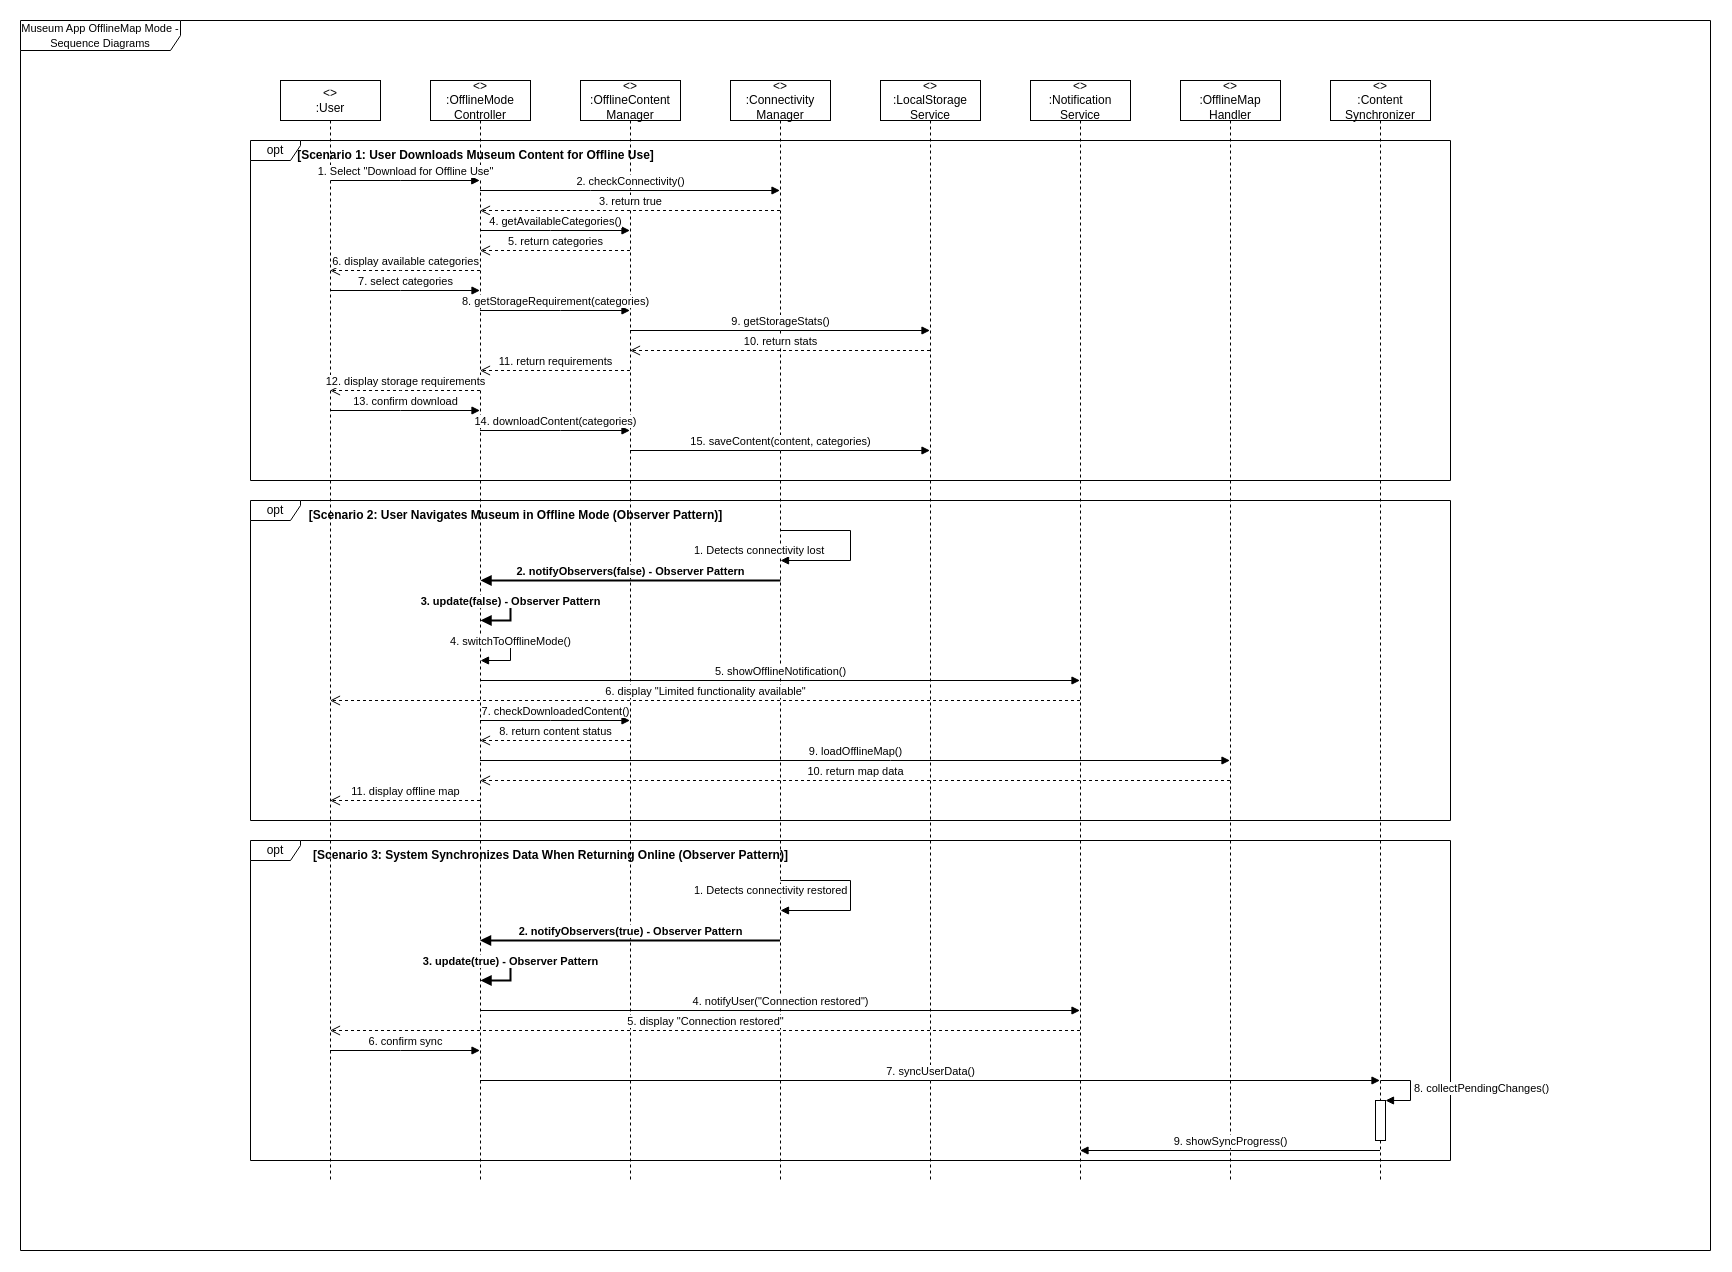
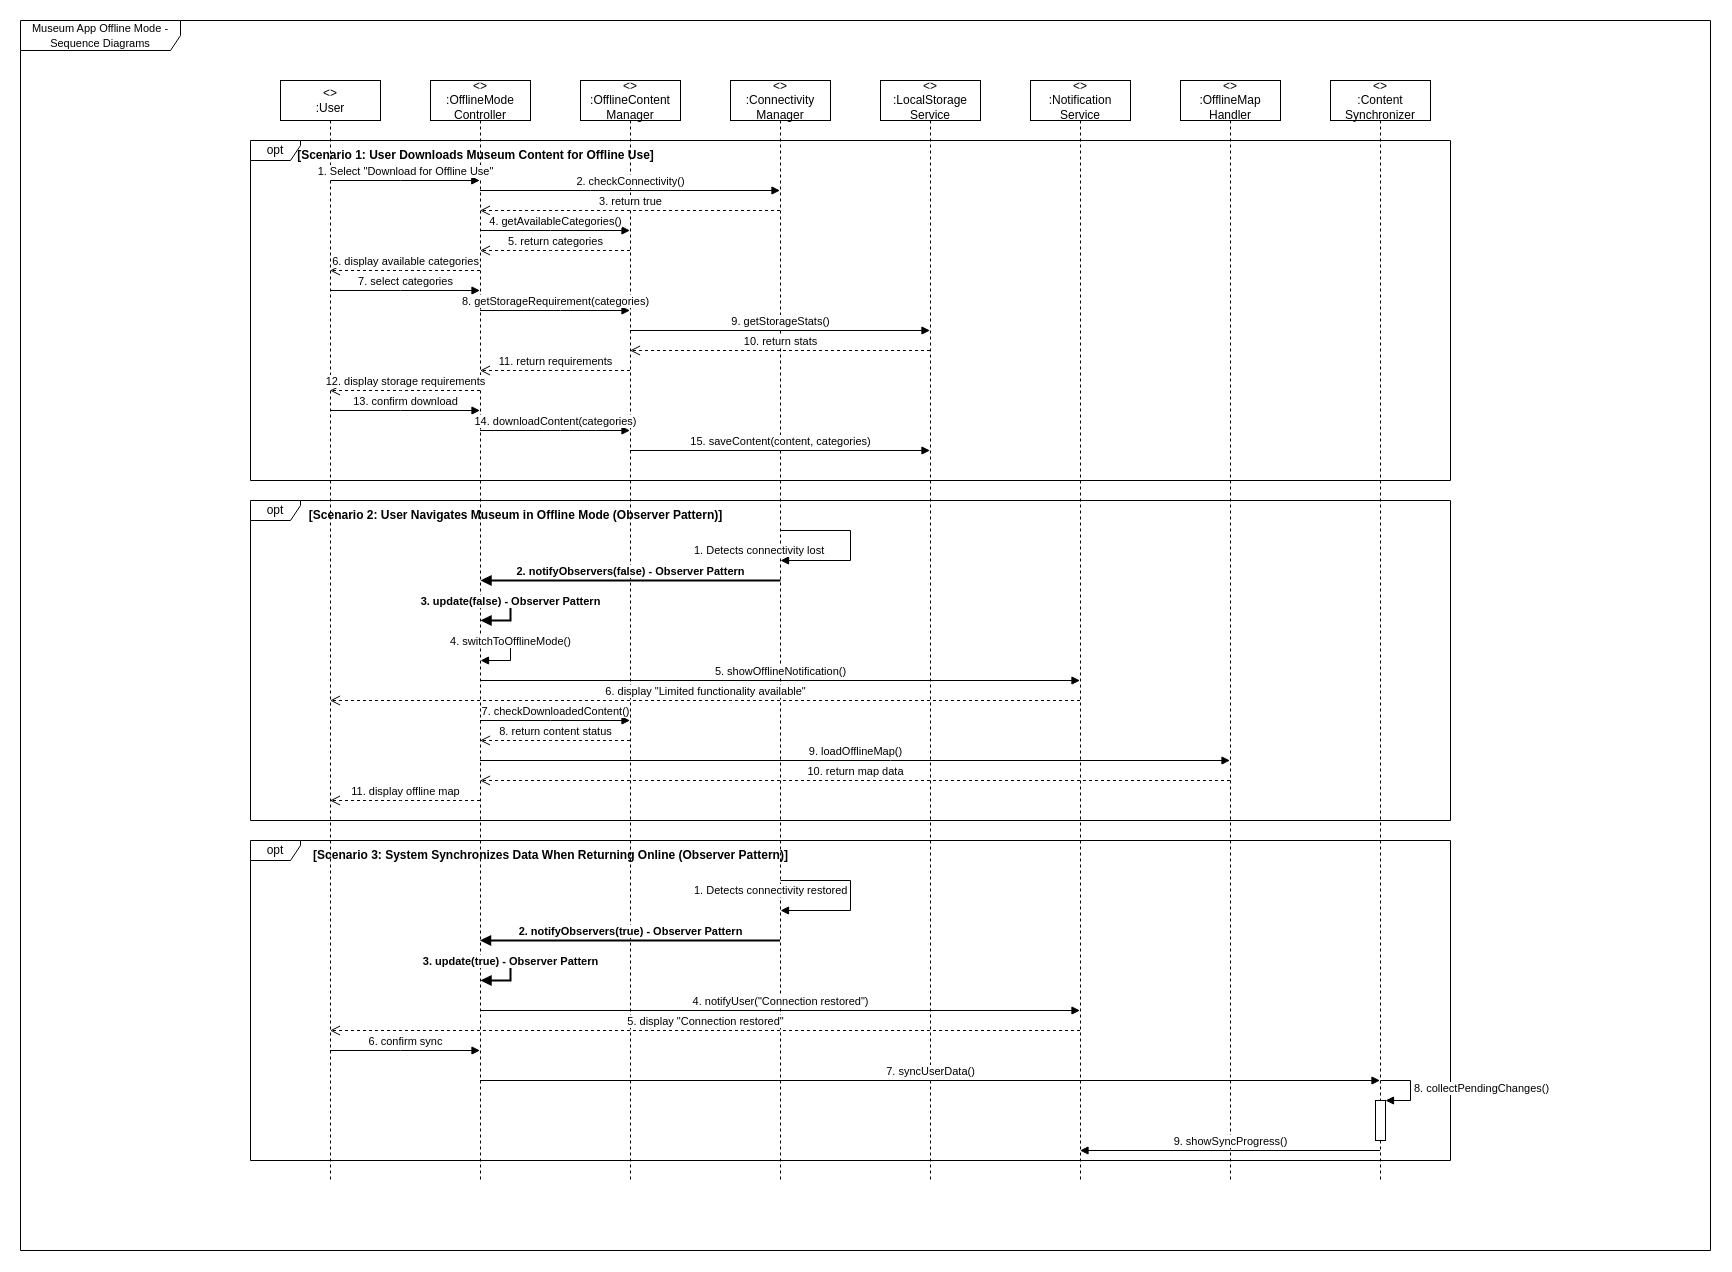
  <mxCell id="0" />
  <mxCell id="1" parent="0" />
  <mxCell id="2" value="&lt;&lt;Boundary&gt;&gt;&#10;:User" style="shape=umlLifeline;perimeter=lifelinePerimeter;whiteSpace=wrap;html=1;container=1;collapsible=0;recursiveResize=0;outlineConnect=0;" vertex="1" parent="1"><mxGeometry x="280" y="80" width="100" height="1100" as="geometry" /></mxCell>
  <mxCell id="3" value="&lt;&lt;Controller&gt;&gt;&#10;:OfflineMode&#10;Controller" style="shape=umlLifeline;perimeter=lifelinePerimeter;whiteSpace=wrap;html=1;container=1;collapsible=0;recursiveResize=0;outlineConnect=0;" vertex="1" parent="1"><mxGeometry x="430" y="80" width="100" height="1100" as="geometry" /></mxCell>
  <mxCell id="4" value="&lt;&lt;Controller&gt;&gt;&#10;:OfflineContent&#10;Manager" style="shape=umlLifeline;perimeter=lifelinePerimeter;whiteSpace=wrap;html=1;container=1;collapsible=0;recursiveResize=0;outlineConnect=0;" vertex="1" parent="1"><mxGeometry x="580" y="80" width="100" height="1100" as="geometry" /></mxCell>
  <mxCell id="5" value="&lt;&lt;Controller&gt;&gt;&#10;:Connectivity&#10;Manager" style="shape=umlLifeline;perimeter=lifelinePerimeter;whiteSpace=wrap;html=1;container=1;collapsible=0;recursiveResize=0;outlineConnect=0;" vertex="1" parent="1"><mxGeometry x="730" y="80" width="100" height="1100" as="geometry" /></mxCell>
  <mxCell id="6" value="&lt;&lt;Boundary&gt;&gt;&#10;:LocalStorage&#10;Service" style="shape=umlLifeline;perimeter=lifelinePerimeter;whiteSpace=wrap;html=1;container=1;collapsible=0;recursiveResize=0;outlineConnect=0;" vertex="1" parent="1"><mxGeometry x="880" y="80" width="100" height="1100" as="geometry" /></mxCell>
  <mxCell id="7" value="&lt;&lt;Boundary&gt;&gt;&#10;:Notification&#10;Service" style="shape=umlLifeline;perimeter=lifelinePerimeter;whiteSpace=wrap;html=1;container=1;collapsible=0;recursiveResize=0;outlineConnect=0;" vertex="1" parent="1"><mxGeometry x="1030" y="80" width="100" height="1100" as="geometry" /></mxCell>
  <mxCell id="8" value="&lt;&lt;Boundary&gt;&gt;&#10;:OfflineMap&#10;Handler" style="shape=umlLifeline;perimeter=lifelinePerimeter;whiteSpace=wrap;html=1;container=1;collapsible=0;recursiveResize=0;outlineConnect=0;" vertex="1" parent="1"><mxGeometry x="1180" y="80" width="100" height="1100" as="geometry" /></mxCell>
  <mxCell id="9" value="&lt;&lt;Controller&gt;&gt;&#10;:Content&#10;Synchronizer" style="shape=umlLifeline;perimeter=lifelinePerimeter;whiteSpace=wrap;html=1;container=1;collapsible=0;recursiveResize=0;outlineConnect=0;" vertex="1" parent="1"><mxGeometry x="1330" y="80" width="100" height="1100" as="geometry" /></mxCell>
  <mxCell id="10" value="opt" style="shape=umlFrame;whiteSpace=wrap;html=1;width=50;height=20;" vertex="1" parent="1"><mxGeometry x="250" y="140" width="1200" height="340" as="geometry" /></mxCell>
  <mxCell id="11" value="[Scenario 1: User Downloads Museum Content for Offline Use]" style="text;html=1;align=center;verticalAlign=middle;resizable=0;points=[];autosize=1;strokeColor=none;fillColor=none;fontStyle=1" vertex="1" parent="1"><mxGeometry x="300" y="140" width="350" height="30" as="geometry" /></mxCell>
  <mxCell id="12" value="1. Select &quot;Download for Offline Use&quot;" style="html=1;verticalAlign=bottom;endArrow=block;rounded=0;" edge="1" parent="1"><mxGeometry width="80" relative="1" as="geometry"><mxPoint x="330.002" y="180" as="sourcePoint" /><mxPoint x="479.28" y="180" as="targetPoint" /><Array as="points"><mxPoint x="399.78" y="180" /></Array></mxGeometry></mxCell>
  <mxCell id="13" value="2. checkConnectivity()" style="html=1;verticalAlign=bottom;endArrow=block;rounded=0;" edge="1" parent="1" source="3" target="5"><mxGeometry width="80" relative="1" as="geometry"><mxPoint x="330" y="190" as="sourcePoint" /><mxPoint x="410" y="190" as="targetPoint" /><Array as="points"><mxPoint x="590" y="190" /></Array></mxGeometry></mxCell>
  <mxCell id="14" value="3. return true" style="html=1;verticalAlign=bottom;endArrow=open;dashed=1;endSize=8;rounded=0;" edge="1" parent="1" source="5" target="3"><mxGeometry relative="1" as="geometry"><mxPoint x="410" y="210" as="sourcePoint" /><mxPoint x="330" y="210" as="targetPoint" /><Array as="points"><mxPoint x="650" y="210" /></Array></mxGeometry></mxCell>
  <mxCell id="15" value="4. getAvailableCategories()" style="html=1;verticalAlign=bottom;endArrow=block;rounded=0;" edge="1" parent="1" source="3" target="4"><mxGeometry width="80" relative="1" as="geometry"><mxPoint x="330" y="230" as="sourcePoint" /><mxPoint x="410" y="230" as="targetPoint" /><Array as="points"><mxPoint x="550" y="230" /></Array></mxGeometry></mxCell>
  <mxCell id="16" value="5. return categories" style="html=1;verticalAlign=bottom;endArrow=open;dashed=1;endSize=8;rounded=0;" edge="1" parent="1" source="4" target="3"><mxGeometry relative="1" as="geometry"><mxPoint x="410" y="250" as="sourcePoint" /><mxPoint x="330" y="250" as="targetPoint" /><Array as="points"><mxPoint x="550" y="250" /></Array></mxGeometry></mxCell>
  <mxCell id="17" value="6. display available categories" style="html=1;verticalAlign=bottom;endArrow=open;dashed=1;endSize=8;rounded=0;" edge="1" parent="1" source="3" target="2"><mxGeometry relative="1" as="geometry"><mxPoint x="410" y="270" as="sourcePoint" /><mxPoint x="330" y="270" as="targetPoint" /><Array as="points"><mxPoint x="400" y="270" /></Array></mxGeometry></mxCell>
  <mxCell id="18" value="7. select categories" style="html=1;verticalAlign=bottom;endArrow=block;rounded=0;" edge="1" parent="1" source="2" target="3"><mxGeometry width="80" relative="1" as="geometry"><mxPoint x="330" y="290" as="sourcePoint" /><mxPoint x="410" y="290" as="targetPoint" /><Array as="points"><mxPoint x="400" y="290" /></Array></mxGeometry></mxCell>
  <mxCell id="19" value="8. getStorageRequirement(categories)" style="html=1;verticalAlign=bottom;endArrow=block;rounded=0;" edge="1" parent="1" source="3" target="4"><mxGeometry width="80" relative="1" as="geometry"><mxPoint x="330" y="310" as="sourcePoint" /><mxPoint x="410" y="310" as="targetPoint" /><Array as="points"><mxPoint x="560" y="310" /></Array></mxGeometry></mxCell>
  <mxCell id="20" value="9. getStorageStats()" style="html=1;verticalAlign=bottom;endArrow=block;rounded=0;" edge="1" parent="1" source="4" target="6"><mxGeometry width="80" relative="1" as="geometry"><mxPoint x="330" y="330" as="sourcePoint" /><mxPoint x="410" y="330" as="targetPoint" /><Array as="points"><mxPoint x="780" y="330" /></Array></mxGeometry></mxCell>
  <mxCell id="21" value="10. return stats" style="html=1;verticalAlign=bottom;endArrow=open;dashed=1;endSize=8;rounded=0;" edge="1" parent="1" source="6" target="4"><mxGeometry relative="1" as="geometry"><mxPoint x="410" y="350" as="sourcePoint" /><mxPoint x="330" y="350" as="targetPoint" /><Array as="points"><mxPoint x="780" y="350" /></Array></mxGeometry></mxCell>
  <mxCell id="22" value="11. return requirements" style="html=1;verticalAlign=bottom;endArrow=open;dashed=1;endSize=8;rounded=0;" edge="1" parent="1" source="4" target="3"><mxGeometry relative="1" as="geometry"><mxPoint x="410" y="370" as="sourcePoint" /><mxPoint x="330" y="370" as="targetPoint" /><Array as="points"><mxPoint x="560" y="370" /></Array></mxGeometry></mxCell>
  <mxCell id="23" value="12. display storage requirements" style="html=1;verticalAlign=bottom;endArrow=open;dashed=1;endSize=8;rounded=0;" edge="1" parent="1" source="3" target="2"><mxGeometry relative="1" as="geometry"><mxPoint x="410" y="390" as="sourcePoint" /><mxPoint x="330" y="390" as="targetPoint" /><Array as="points"><mxPoint x="400" y="390" /></Array></mxGeometry></mxCell>
  <mxCell id="24" value="13. confirm download" style="html=1;verticalAlign=bottom;endArrow=block;rounded=0;" edge="1" parent="1" source="2" target="3"><mxGeometry width="80" relative="1" as="geometry"><mxPoint x="330" y="410" as="sourcePoint" /><mxPoint x="410" y="410" as="targetPoint" /><Array as="points"><mxPoint x="400" y="410" /></Array></mxGeometry></mxCell>
  <mxCell id="25" value="14. downloadContent(categories)" style="html=1;verticalAlign=bottom;endArrow=block;rounded=0;" edge="1" parent="1" source="3" target="4"><mxGeometry width="80" relative="1" as="geometry"><mxPoint x="330" y="430" as="sourcePoint" /><mxPoint x="410" y="430" as="targetPoint" /><Array as="points"><mxPoint x="560" y="430" /></Array></mxGeometry></mxCell>
  <mxCell id="26" value="15. saveContent(content, categories)" style="html=1;verticalAlign=bottom;endArrow=block;rounded=0;" edge="1" parent="1" source="4" target="6"><mxGeometry width="80" relative="1" as="geometry"><mxPoint x="330" y="450" as="sourcePoint" /><mxPoint x="410" y="450" as="targetPoint" /><Array as="points"><mxPoint x="780" y="450" /></Array></mxGeometry></mxCell>
  <mxCell id="27" value="&lt;div&gt;opt&lt;/div&gt;" style="shape=umlFrame;whiteSpace=wrap;html=1;width=50;height=20;" vertex="1" parent="1"><mxGeometry x="250" y="500" width="1200" height="320" as="geometry" /></mxCell>
  <mxCell id="28" value="[Scenario 2: User Navigates Museum in Offline Mode (Observer Pattern)]" style="text;html=1;align=center;verticalAlign=middle;resizable=0;points=[];autosize=1;strokeColor=none;fillColor=none;fontStyle=1" vertex="1" parent="1"><mxGeometry x="320" y="500" width="390" height="30" as="geometry" /></mxCell>
  <mxCell id="29" value="1. Detects connectivity lost" style="edgeStyle=orthogonalEdgeStyle;html=1;align=left;spacingLeft=2;endArrow=block;rounded=0;" edge="1" parent="1"><mxGeometry x="1" y="-91" relative="1" as="geometry"><mxPoint x="780" y="530" as="sourcePoint" /><Array as="points"><mxPoint x="850" y="530" /><mxPoint x="850" y="560" /><mxPoint x="785" y="560" /></Array><mxPoint x="780" y="560" as="targetPoint" /><mxPoint x="-90" y="81" as="offset" /></mxGeometry></mxCell>
  <mxCell id="30" value="2. notifyObservers(false) - Observer Pattern" style="html=1;verticalAlign=bottom;endArrow=block;rounded=0;fontStyle=1;strokeWidth=2;" edge="1" parent="1"><mxGeometry x="0.0" width="80" relative="1" as="geometry"><mxPoint x="780" y="580" as="sourcePoint" /><mxPoint x="480" y="580" as="targetPoint" /><Array as="points"><mxPoint x="630" y="580" /></Array><mxPoint as="offset" /></mxGeometry></mxCell>
  <mxCell id="31" value="3. update(false) - Observer Pattern" style="html=1;verticalAlign=bottom;endArrow=block;rounded=0;fontStyle=1;strokeWidth=2;" edge="1" parent="1"><mxGeometry width="80" relative="1" as="geometry"><mxPoint x="480" y="600" as="sourcePoint" /><mxPoint x="480" y="620" as="targetPoint" /><Array as="points"><mxPoint x="510" y="600" /><mxPoint x="510" y="620" /></Array></mxGeometry></mxCell>
  <mxCell id="32" value="4. switchToOfflineMode()" style="html=1;verticalAlign=bottom;endArrow=block;rounded=0;" edge="1" parent="1"><mxGeometry width="80" relative="1" as="geometry"><mxPoint x="480" y="640" as="sourcePoint" /><mxPoint x="480" y="660" as="targetPoint" /><Array as="points"><mxPoint x="510" y="640" /><mxPoint x="510" y="660" /></Array></mxGeometry></mxCell>
  <mxCell id="33" value="5. showOfflineNotification()" style="html=1;verticalAlign=bottom;endArrow=block;rounded=0;" edge="1" parent="1" source="3" target="7"><mxGeometry width="80" relative="1" as="geometry"><mxPoint x="470" y="680" as="sourcePoint" /><mxPoint x="550" y="680" as="targetPoint" /><Array as="points"><mxPoint x="780" y="680" /></Array></mxGeometry></mxCell>
  <mxCell id="34" value="6. display &quot;Limited functionality available&quot;" style="html=1;verticalAlign=bottom;endArrow=open;dashed=1;endSize=8;rounded=0;" edge="1" parent="1" source="7" target="2"><mxGeometry relative="1" as="geometry"><mxPoint x="550" y="700" as="sourcePoint" /><mxPoint x="470" y="700" as="targetPoint" /><Array as="points"><mxPoint x="730" y="700" /></Array></mxGeometry></mxCell>
  <mxCell id="35" value="7. checkDownloadedContent()" style="html=1;verticalAlign=bottom;endArrow=block;rounded=0;" edge="1" parent="1" source="3" target="4"><mxGeometry width="80" relative="1" as="geometry"><mxPoint x="470" y="720" as="sourcePoint" /><mxPoint x="550" y="720" as="targetPoint" /><Array as="points"><mxPoint x="550" y="720" /></Array></mxGeometry></mxCell>
  <mxCell id="36" value="8. return content status" style="html=1;verticalAlign=bottom;endArrow=open;dashed=1;endSize=8;rounded=0;" edge="1" parent="1" source="4" target="3"><mxGeometry relative="1" as="geometry"><mxPoint x="550" y="740" as="sourcePoint" /><mxPoint x="470" y="740" as="targetPoint" /><Array as="points"><mxPoint x="550" y="740" /></Array></mxGeometry></mxCell>
  <mxCell id="37" value="9. loadOfflineMap()" style="html=1;verticalAlign=bottom;endArrow=block;rounded=0;" edge="1" parent="1" source="3" target="8"><mxGeometry width="80" relative="1" as="geometry"><mxPoint x="470" y="760" as="sourcePoint" /><mxPoint x="550" y="760" as="targetPoint" /><Array as="points"><mxPoint x="890" y="760" /></Array></mxGeometry></mxCell>
  <mxCell id="38" value="10. return map data" style="html=1;verticalAlign=bottom;endArrow=open;dashed=1;endSize=8;rounded=0;" edge="1" parent="1" source="8" target="3"><mxGeometry relative="1" as="geometry"><mxPoint x="550" y="780" as="sourcePoint" /><mxPoint x="470" y="780" as="targetPoint" /><Array as="points"><mxPoint x="890" y="780" /></Array></mxGeometry></mxCell>
  <mxCell id="39" value="11. display offline map" style="html=1;verticalAlign=bottom;endArrow=open;dashed=1;endSize=8;rounded=0;" edge="1" parent="1" source="3" target="2"><mxGeometry relative="1" as="geometry"><mxPoint x="550" y="800" as="sourcePoint" /><mxPoint x="470" y="800" as="targetPoint" /><Array as="points"><mxPoint x="400" y="800" /></Array></mxGeometry></mxCell>
  <mxCell id="40" value="opt" style="shape=umlFrame;whiteSpace=wrap;html=1;width=50;height=20;" vertex="1" parent="1"><mxGeometry x="250" y="840" width="1200" height="320" as="geometry" /></mxCell>
  <mxCell id="41" value="[Scenario 3: System Synchronizes Data When Returning Online (Observer Pattern)]" style="text;html=1;align=center;verticalAlign=middle;resizable=0;points=[];autosize=1;strokeColor=none;fillColor=none;fontStyle=1" vertex="1" parent="1"><mxGeometry x="330" y="840" width="440" height="30" as="geometry" /></mxCell>
  <mxCell id="42" value="1. Detects connectivity restored" style="edgeStyle=orthogonalEdgeStyle;html=1;align=left;spacingLeft=2;endArrow=block;rounded=0;" edge="1" parent="1"><mxGeometry x="-1" y="-91" relative="1" as="geometry"><mxPoint x="780" y="880" as="sourcePoint" /><Array as="points"><mxPoint x="850" y="880" /><mxPoint x="850" y="910" /></Array><mxPoint x="780" y="910" as="targetPoint" /><mxPoint x="-90" y="-81" as="offset" /></mxGeometry></mxCell>
  <mxCell id="43" value="2. notifyObservers(true) - Observer Pattern" style="html=1;verticalAlign=bottom;endArrow=block;rounded=0;fontStyle=1;strokeWidth=2;" edge="1" parent="1" source="5" target="3"><mxGeometry width="80" relative="1" as="geometry"><mxPoint x="470" y="940" as="sourcePoint" /><mxPoint x="550" y="940" as="targetPoint" /><Array as="points"><mxPoint x="630" y="940" /></Array></mxGeometry></mxCell>
  <mxCell id="44" value="3. update(true) - Observer Pattern" style="html=1;verticalAlign=bottom;endArrow=block;rounded=0;fontStyle=1;strokeWidth=2;" edge="1" parent="1"><mxGeometry width="80" relative="1" as="geometry"><mxPoint x="480" y="960" as="sourcePoint" /><mxPoint x="480" y="980" as="targetPoint" /><Array as="points"><mxPoint x="510" y="960" /><mxPoint x="510" y="980" /></Array></mxGeometry></mxCell>
  <mxCell id="45" value="4. notifyUser(&quot;Connection restored&quot;)" style="html=1;verticalAlign=bottom;endArrow=block;rounded=0;" edge="1" parent="1" source="3" target="7"><mxGeometry width="80" relative="1" as="geometry"><mxPoint x="470" y="1010" as="sourcePoint" /><mxPoint x="550" y="1010" as="targetPoint" /><Array as="points"><mxPoint x="780" y="1010" /></Array></mxGeometry></mxCell>
  <mxCell id="46" value="5. display &quot;Connection restored&quot;" style="html=1;verticalAlign=bottom;endArrow=open;dashed=1;endSize=8;rounded=0;" edge="1" parent="1" source="7" target="2"><mxGeometry relative="1" as="geometry"><mxPoint x="550" y="1030" as="sourcePoint" /><mxPoint x="470" y="1030" as="targetPoint" /><Array as="points"><mxPoint x="630" y="1030" /></Array></mxGeometry></mxCell>
  <mxCell id="47" value="6. confirm sync" style="html=1;verticalAlign=bottom;endArrow=block;rounded=0;" edge="1" parent="1" source="2" target="3"><mxGeometry width="80" relative="1" as="geometry"><mxPoint x="470" y="1050" as="sourcePoint" /><mxPoint x="550" y="1050" as="targetPoint" /><Array as="points"><mxPoint x="400" y="1050" /></Array></mxGeometry></mxCell>
  <mxCell id="48" value="7. syncUserData()" style="html=1;verticalAlign=bottom;endArrow=block;rounded=0;" edge="1" parent="1" source="3" target="9"><mxGeometry width="80" relative="1" as="geometry"><mxPoint x="470" y="1080" as="sourcePoint" /><mxPoint x="550" y="1080" as="targetPoint" /><Array as="points"><mxPoint x="930" y="1080" /></Array></mxGeometry></mxCell>
  <mxCell id="49" value="" style="html=1;points=[];perimeter=orthogonalPerimeter;" vertex="1" parent="1"><mxGeometry x="1375" y="1100" width="10" height="40" as="geometry" /></mxCell>
  <mxCell id="50" value="8. collectPendingChanges()" style="edgeStyle=orthogonalEdgeStyle;html=1;align=left;spacingLeft=2;endArrow=block;rounded=0;entryX=1;entryY=0;" edge="1" parent="1" target="49"><mxGeometry relative="1" as="geometry"><mxPoint x="1380" y="1080" as="sourcePoint" /><Array as="points"><mxPoint x="1410" y="1080" /></Array></mxGeometry></mxCell>
  <mxCell id="51" value="9. showSyncProgress()" style="html=1;verticalAlign=bottom;endArrow=block;rounded=0;" edge="1" parent="1" source="9" target="7"><mxGeometry width="80" relative="1" as="geometry"><mxPoint x="470" y="1150" as="sourcePoint" /><mxPoint x="550" y="1150" as="targetPoint" /><Array as="points"><mxPoint x="1230" y="1150" /></Array></mxGeometry></mxCell>
- <mxCell id="52" value="&lt;font style=&quot;font-size: 11px;&quot;&gt;Museum App OfflineMap Mode - Sequence Diagrams&lt;/font&gt;" style="shape=umlFrame;whiteSpace=wrap;html=1;pointerEvents=0;recursiveResize=0;container=1;collapsible=0;width=160;" vertex="1" parent="1"><mxGeometry x="20" y="20" width="1690" height="1230" as="geometry" /></mxCell>
+ <mxCell id="52" value="&lt;font style=&quot;font-size: 11px;&quot;&gt;Museum App Offline Mode - Sequence Diagrams&lt;/font&gt;" style="shape=umlFrame;whiteSpace=wrap;html=1;pointerEvents=0;recursiveResize=0;container=1;collapsible=0;width=160;" vertex="1" parent="1"><mxGeometry x="20" y="20" width="1690" height="1230" as="geometry" /></mxCell>
